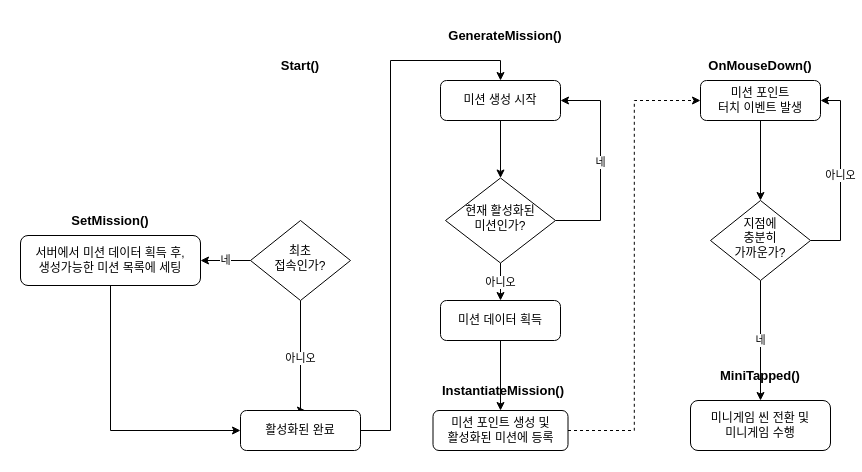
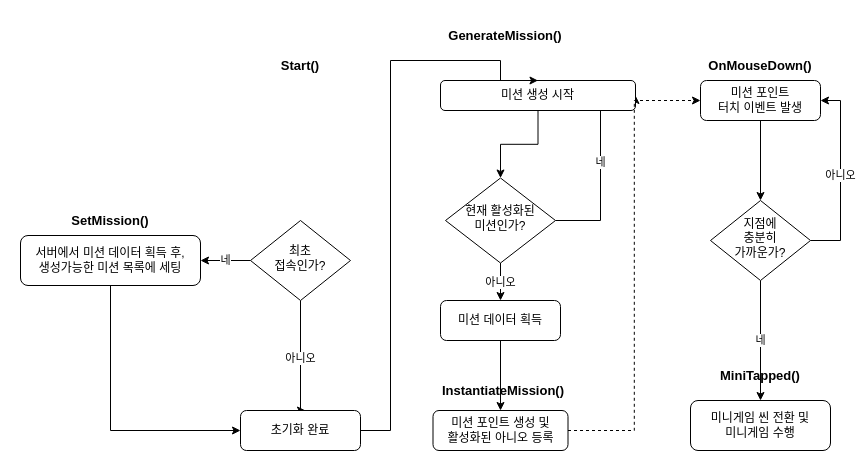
  <mxCell id="0" />
  <mxCell id="1" parent="0" />
  <mxCell id="2" value="아니오" style="edgeStyle=orthogonalEdgeStyle;rounded=0;orthogonalLoop=1;jettySize=auto;html=1;" parent="1" source="4" edge="1"><mxGeometry relative="1" as="geometry"><mxPoint x="305" y="410" as="targetPoint" /><Array as="points"><mxPoint x="300" y="410" /></Array></mxGeometry></mxCell>
  <mxCell id="3" value="네" style="edgeStyle=orthogonalEdgeStyle;rounded=0;orthogonalLoop=1;jettySize=auto;html=1;entryX=1;entryY=0.5;entryDx=0;entryDy=0;" parent="1" source="4" target="6" edge="1"><mxGeometry relative="1" as="geometry" /></mxCell>
  <mxCell id="4" value="최초 &lt;br&gt;접속인가?" style="rhombus;whiteSpace=wrap;html=1;shadow=0;fontFamily=Helvetica;fontSize=12;align=center;strokeWidth=1;spacing=6;spacingTop=-4;" parent="1" vertex="1"><mxGeometry x="250" y="220" width="100" height="80" as="geometry" /></mxCell>
  <mxCell id="5" style="edgeStyle=orthogonalEdgeStyle;rounded=0;orthogonalLoop=1;jettySize=auto;html=1;entryX=0;entryY=0.5;entryDx=0;entryDy=0;" parent="1" source="6" target="15" edge="1"><mxGeometry relative="1" as="geometry"><Array as="points"><mxPoint x="110" y="430" /></Array></mxGeometry></mxCell>
  <mxCell id="6" value="서버에서 미션 데이터 획득 후,&lt;br&gt;생성가능한 미션 목록에 세팅" style="rounded=1;whiteSpace=wrap;html=1;fontSize=12;glass=0;strokeWidth=1;shadow=0;" parent="1" vertex="1"><mxGeometry x="20" y="235" width="180" height="50" as="geometry" /></mxCell>
  <mxCell id="7" value="아니오" style="edgeStyle=orthogonalEdgeStyle;rounded=0;orthogonalLoop=1;jettySize=auto;html=1;entryX=0.5;entryY=0;entryDx=0;entryDy=0;" parent="1" source="9" target="11" edge="1"><mxGeometry relative="1" as="geometry" /></mxCell>
  <mxCell id="8" value="네" style="edgeStyle=orthogonalEdgeStyle;rounded=0;orthogonalLoop=1;jettySize=auto;html=1;entryX=1;entryY=0.5;entryDx=0;entryDy=0;" parent="1" source="9" target="13" edge="1"><mxGeometry relative="1" as="geometry"><Array as="points"><mxPoint x="600" y="220" /><mxPoint x="600" y="100" /></Array></mxGeometry></mxCell>
  <mxCell id="9" value="현재 활성화된 &lt;br&gt;미션인가?" style="rhombus;whiteSpace=wrap;html=1;shadow=0;fontFamily=Helvetica;fontSize=12;align=center;strokeWidth=1;spacing=6;spacingTop=-4;" parent="1" vertex="1"><mxGeometry x="445" y="177.5" width="110" height="85" as="geometry" /></mxCell>
  <mxCell id="10" style="edgeStyle=orthogonalEdgeStyle;rounded=0;orthogonalLoop=1;jettySize=auto;html=1;entryX=0.5;entryY=0;entryDx=0;entryDy=0;" parent="1" source="11" target="26" edge="1"><mxGeometry relative="1" as="geometry" /></mxCell>
  <mxCell id="11" value="미션 데이터 획득" style="rounded=1;whiteSpace=wrap;html=1;fontSize=12;glass=0;strokeWidth=1;shadow=0;" parent="1" vertex="1"><mxGeometry x="440" y="300" width="120" height="40" as="geometry" /></mxCell>
  <mxCell id="12" style="edgeStyle=orthogonalEdgeStyle;rounded=0;orthogonalLoop=1;jettySize=auto;html=1;entryX=0.5;entryY=0;entryDx=0;entryDy=0;" parent="1" source="13" target="9" edge="1"><mxGeometry relative="1" as="geometry" /></mxCell>
- <mxCell id="13" value="미션 생성 시작" style="rounded=1;whiteSpace=wrap;html=1;fontSize=12;glass=0;strokeWidth=1;shadow=0;" parent="1" vertex="1"><mxGeometry x="440" y="80" width="120" height="40" as="geometry" /></mxCell>
+ <mxCell id="13" value="미션 생성 시작" style="rounded=1;whiteSpace=wrap;html=1;fontSize=12;glass=0;strokeWidth=1;shadow=0;" parent="1" vertex="1"><mxGeometry x="440" y="80" width="195" height="30" as="geometry" /></mxCell>
  <mxCell id="14" style="edgeStyle=orthogonalEdgeStyle;rounded=0;orthogonalLoop=1;jettySize=auto;html=1;entryX=0.5;entryY=0;entryDx=0;entryDy=0;" parent="1" source="15" target="13" edge="1"><mxGeometry relative="1" as="geometry"><mxPoint x="540" y="60" as="targetPoint" /><Array as="points"><mxPoint x="390" y="430" /><mxPoint x="390" y="60" /><mxPoint x="500" y="60" /></Array></mxGeometry></mxCell>
- <mxCell id="15" value="활성화된 완료" style="rounded=1;whiteSpace=wrap;html=1;fontSize=12;glass=0;strokeWidth=1;shadow=0;" parent="1" vertex="1"><mxGeometry x="240" y="410" width="120" height="40" as="geometry" /></mxCell>
+ <mxCell id="15" value="초기화 완료" style="rounded=1;whiteSpace=wrap;html=1;fontSize=12;glass=0;strokeWidth=1;shadow=0;" parent="1" vertex="1"><mxGeometry x="240" y="410" width="120" height="40" as="geometry" /></mxCell>
  <mxCell id="16" style="edgeStyle=orthogonalEdgeStyle;rounded=0;orthogonalLoop=1;jettySize=auto;html=1;entryX=0.5;entryY=0;entryDx=0;entryDy=0;" parent="1" source="17" target="21" edge="1"><mxGeometry relative="1" as="geometry" /></mxCell>
  <mxCell id="17" value="미션 포인트&lt;br&gt;터치 이벤트 발생" style="rounded=1;whiteSpace=wrap;html=1;fontSize=12;glass=0;strokeWidth=1;shadow=0;" parent="1" vertex="1"><mxGeometry x="700" y="80" width="120" height="40" as="geometry" /></mxCell>
  <mxCell id="18" value="미니게임 씬 전환 및&lt;br&gt;미니게임 수행" style="rounded=1;whiteSpace=wrap;html=1;fontSize=12;glass=0;strokeWidth=1;shadow=0;" parent="1" vertex="1"><mxGeometry x="690" y="400" width="140" height="50" as="geometry" /></mxCell>
  <mxCell id="19" value="아니오" style="edgeStyle=orthogonalEdgeStyle;rounded=0;orthogonalLoop=1;jettySize=auto;html=1;entryX=1;entryY=0.5;entryDx=0;entryDy=0;exitX=1;exitY=0.5;exitDx=0;exitDy=0;" parent="1" source="21" target="17" edge="1"><mxGeometry relative="1" as="geometry"><Array as="points"><mxPoint x="840" y="240" /><mxPoint x="840" y="100" /></Array></mxGeometry></mxCell>
  <mxCell id="20" value="네" style="edgeStyle=orthogonalEdgeStyle;rounded=0;orthogonalLoop=1;jettySize=auto;html=1;entryX=0.5;entryY=0;entryDx=0;entryDy=0;" parent="1" source="21" target="18" edge="1"><mxGeometry relative="1" as="geometry" /></mxCell>
  <mxCell id="21" value="지점에&lt;br&gt;충분히&lt;br&gt;가까운가?" style="rhombus;whiteSpace=wrap;html=1;shadow=0;fontFamily=Helvetica;fontSize=12;align=center;strokeWidth=1;spacing=6;spacingTop=-4;" parent="1" vertex="1"><mxGeometry x="710" y="200" width="100" height="80" as="geometry" /></mxCell>
  <mxCell id="22" value="&lt;b&gt;&lt;font style=&quot;font-size: 13px;&quot;&gt;SetMission()&lt;/font&gt;&lt;/b&gt;" style="text;html=1;strokeColor=none;fillColor=none;align=center;verticalAlign=middle;whiteSpace=wrap;rounded=0;" parent="1" vertex="1"><mxGeometry x="60" y="205" width="100" height="30" as="geometry" /></mxCell>
  <mxCell id="23" value="&lt;font style=&quot;font-size: 13px;&quot;&gt;&lt;b&gt;Start()&lt;/b&gt;&lt;/font&gt;" style="text;html=1;strokeColor=none;fillColor=none;align=center;verticalAlign=middle;whiteSpace=wrap;rounded=0;" parent="1" vertex="1"><mxGeometry x="250" y="50" width="100" height="30" as="geometry" /></mxCell>
  <mxCell id="24" value="&lt;b&gt;&lt;font style=&quot;font-size: 13px;&quot;&gt;GenerateMission()&lt;/font&gt;&lt;/b&gt;" style="text;html=1;strokeColor=none;fillColor=none;align=center;verticalAlign=middle;whiteSpace=wrap;rounded=0;" parent="1" vertex="1"><mxGeometry x="445" y="20" width="120" height="30" as="geometry" /></mxCell>
  <mxCell id="25" style="edgeStyle=orthogonalEdgeStyle;rounded=0;orthogonalLoop=1;jettySize=auto;html=1;entryX=0;entryY=0.5;entryDx=0;entryDy=0;dashed=1;" parent="1" source="26" target="17" edge="1"><mxGeometry relative="1" as="geometry" /></mxCell>
- <mxCell id="26" value="미션 포인트 생성 및&lt;br&gt;활성화된 미션에 등록" style="rounded=1;whiteSpace=wrap;html=1;fontSize=12;glass=0;strokeWidth=1;shadow=0;" parent="1" vertex="1"><mxGeometry x="432.5" y="410" width="135" height="40" as="geometry" /></mxCell>
+ <mxCell id="26" value="미션 포인트 생성 및&lt;br&gt;활성화된 아니오 등록" style="rounded=1;whiteSpace=wrap;html=1;fontSize=12;glass=0;strokeWidth=1;shadow=0;" parent="1" vertex="1"><mxGeometry x="432.5" y="410" width="135" height="40" as="geometry" /></mxCell>
  <mxCell id="27" value="&lt;b&gt;&lt;font style=&quot;font-size: 13px;&quot;&gt;InstantiateMission()&lt;/font&gt;&lt;/b&gt;" style="text;html=1;strokeColor=none;fillColor=none;align=center;verticalAlign=middle;whiteSpace=wrap;rounded=0;" parent="1" vertex="1"><mxGeometry x="437.5" y="375" width="130" height="30" as="geometry" /></mxCell>
  <mxCell id="28" value="&lt;b&gt;&lt;font style=&quot;font-size: 13px;&quot;&gt;OnMouseDown()&lt;/font&gt;&lt;/b&gt;" style="text;html=1;strokeColor=none;fillColor=none;align=center;verticalAlign=middle;whiteSpace=wrap;rounded=0;" parent="1" vertex="1"><mxGeometry x="700" y="50" width="120" height="30" as="geometry" /></mxCell>
  <mxCell id="29" value="&lt;b&gt;&lt;font style=&quot;font-size: 13px;&quot;&gt;MiniTapped()&lt;/font&gt;&lt;/b&gt;" style="text;html=1;strokeColor=none;fillColor=none;align=center;verticalAlign=middle;whiteSpace=wrap;rounded=0;" parent="1" vertex="1"><mxGeometry x="700" y="360" width="120" height="30" as="geometry" /></mxCell>
